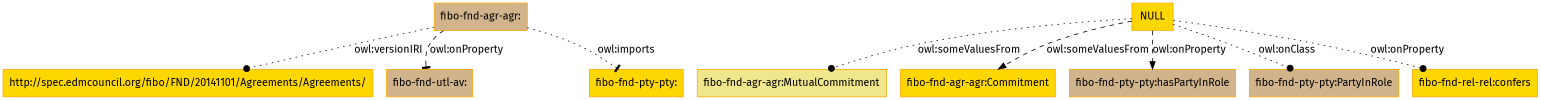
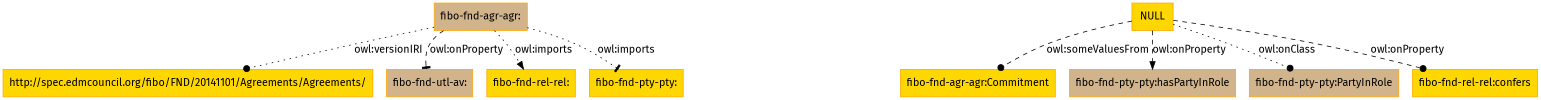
  digraph {
    fontname="Fira Sans"
    rankdir=TB
    node [color=orange fillcolor=gold fontname="Fira Sans" shape=rectangle style=filled]
    edge [arrowhead=dot fontname="Fira Sans" style=dotted]
    "fibo-fnd-agr-agr:" [fillcolor=tan]
    "http://spec.edmcouncil.org/fibo/FND/20141101/Agreements/Agreements/"
    "fibo-fnd-utl-av:" [fillcolor=tan]
+   "fibo-fnd-rel-rel:"
    "fibo-fnd-pty-pty:"
-   "fibo-fnd-agr-agr:MutualCommitment" [fillcolor=khaki]
    NULL
    "fibo-fnd-agr-agr:Commitment"
    "fibo-fnd-pty-pty:hasPartyInRole" [fillcolor=tan]
    "fibo-fnd-pty-pty:PartyInRole" [fillcolor=tan]
    "fibo-fnd-rel-rel:confers"
    "fibo-fnd-agr-agr:" -> "http://spec.edmcouncil.org/fibo/FND/20141101/Agreements/Agreements/" [label="owl:versionIRI"]
    "fibo-fnd-agr-agr:" -> "fibo-fnd-utl-av:" [arrowhead=tee label="owl:onProperty" style=dashed]
+   "fibo-fnd-agr-agr:" -> "fibo-fnd-rel-rel:" [arrowhead=normal label="owl:imports"]
    "fibo-fnd-agr-agr:" -> "fibo-fnd-pty-pty:" [arrowhead=tee label="owl:imports"]
-   NULL -> "fibo-fnd-agr-agr:MutualCommitment" [label="owl:someValuesFrom"]
-   NULL -> "fibo-fnd-agr-agr:Commitment" [arrowhead=normal label="owl:someValuesFrom" style=dashed]
+   NULL -> "fibo-fnd-agr-agr:Commitment" [label="owl:someValuesFrom" style=dashed]
    NULL -> "fibo-fnd-pty-pty:hasPartyInRole" [arrowhead=normal label="owl:onProperty" style=dashed]
    NULL -> "fibo-fnd-pty-pty:PartyInRole" [label="owl:onClass"]
-   NULL -> "fibo-fnd-rel-rel:confers" [label="owl:onProperty"]
+   NULL -> "fibo-fnd-rel-rel:confers" [label="owl:onProperty" style=dashed]
  }
